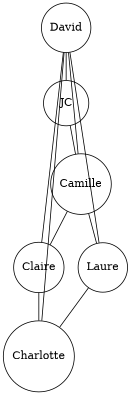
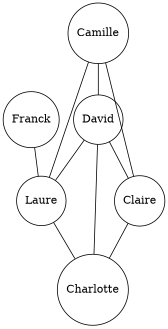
  digraph {
    splines=false
    node [shape=circle]
    edge [arrowhead=none]
    Claire [width=.8]
    Charlotte [width=.8]
    Laure [width=.8]
    David [width=.8]
-   JC [width=.8]
    Camille [width=.8]
+   Franck [width=.8]
    Claire -> Charlotte
    Laure -> Charlotte
    David -> Claire
    David -> Charlotte
    David -> Laure
-   David -> JC
-   JC -> Camille
    Camille -> Claire
    Camille -> Laure
    Camille -> David
+   Franck -> Laure
  }
